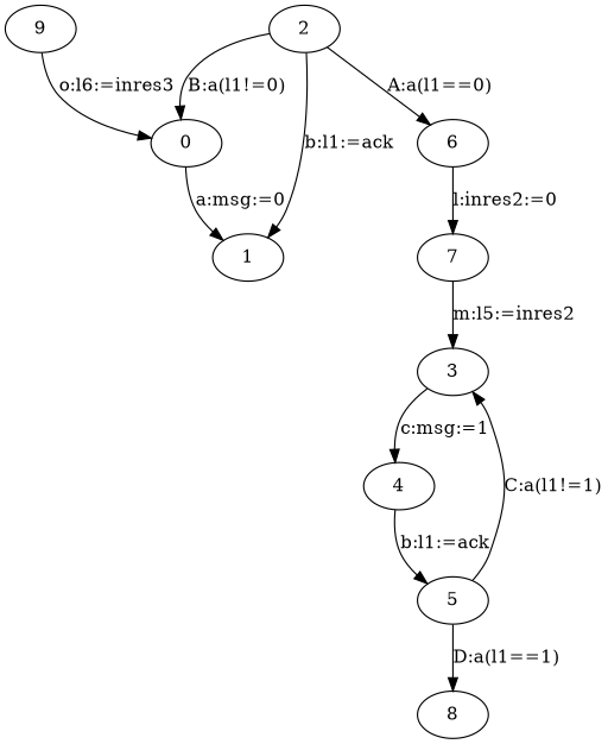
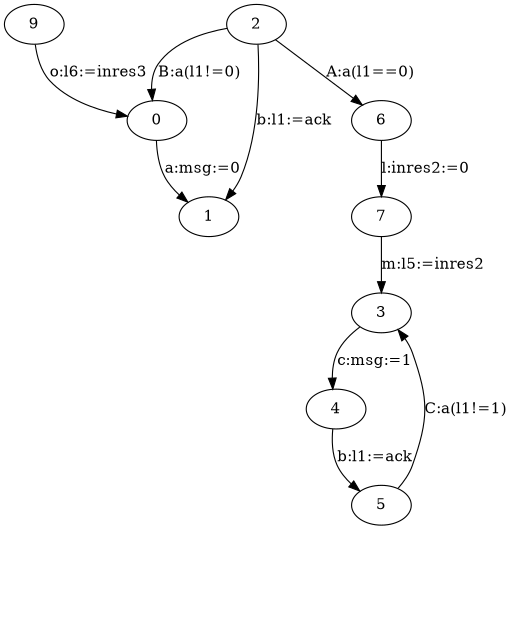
  digraph {
    node [fixedsize=false regular=false]
    edge [constraint=true decorate=false labelfloat=false]
    n1 [label=0]
    n2 [label=1]
    n3 [label=2]
    n4 [label=6]
    n5 [label=7]
    n6 [label=3]
    n7 [label=4]
    n8 [label=5]
-   n9 [label=8]
    n10 [label=9]
    n1 -> n2 [label="a:msg:=0"]
    n3 -> n1 [label="B:a(l1!=0)"]
    n3 -> n2 [label="b:l1:=ack"]
    n3 -> n4 [label="A:a(l1==0)"]
    n4 -> n5 [label="l:inres2:=0"]
    n5 -> n6 [label="m:l5:=inres2"]
    n6 -> n7 [label="c:msg:=1"]
    n7 -> n8 [label="b:l1:=ack"]
    n8 -> n6 [label="C:a(l1!=1)"]
-   n8 -> n9 [label="D:a(l1==1)"]
    n10 -> n1 [label="o:l6:=inres3"]
  }
